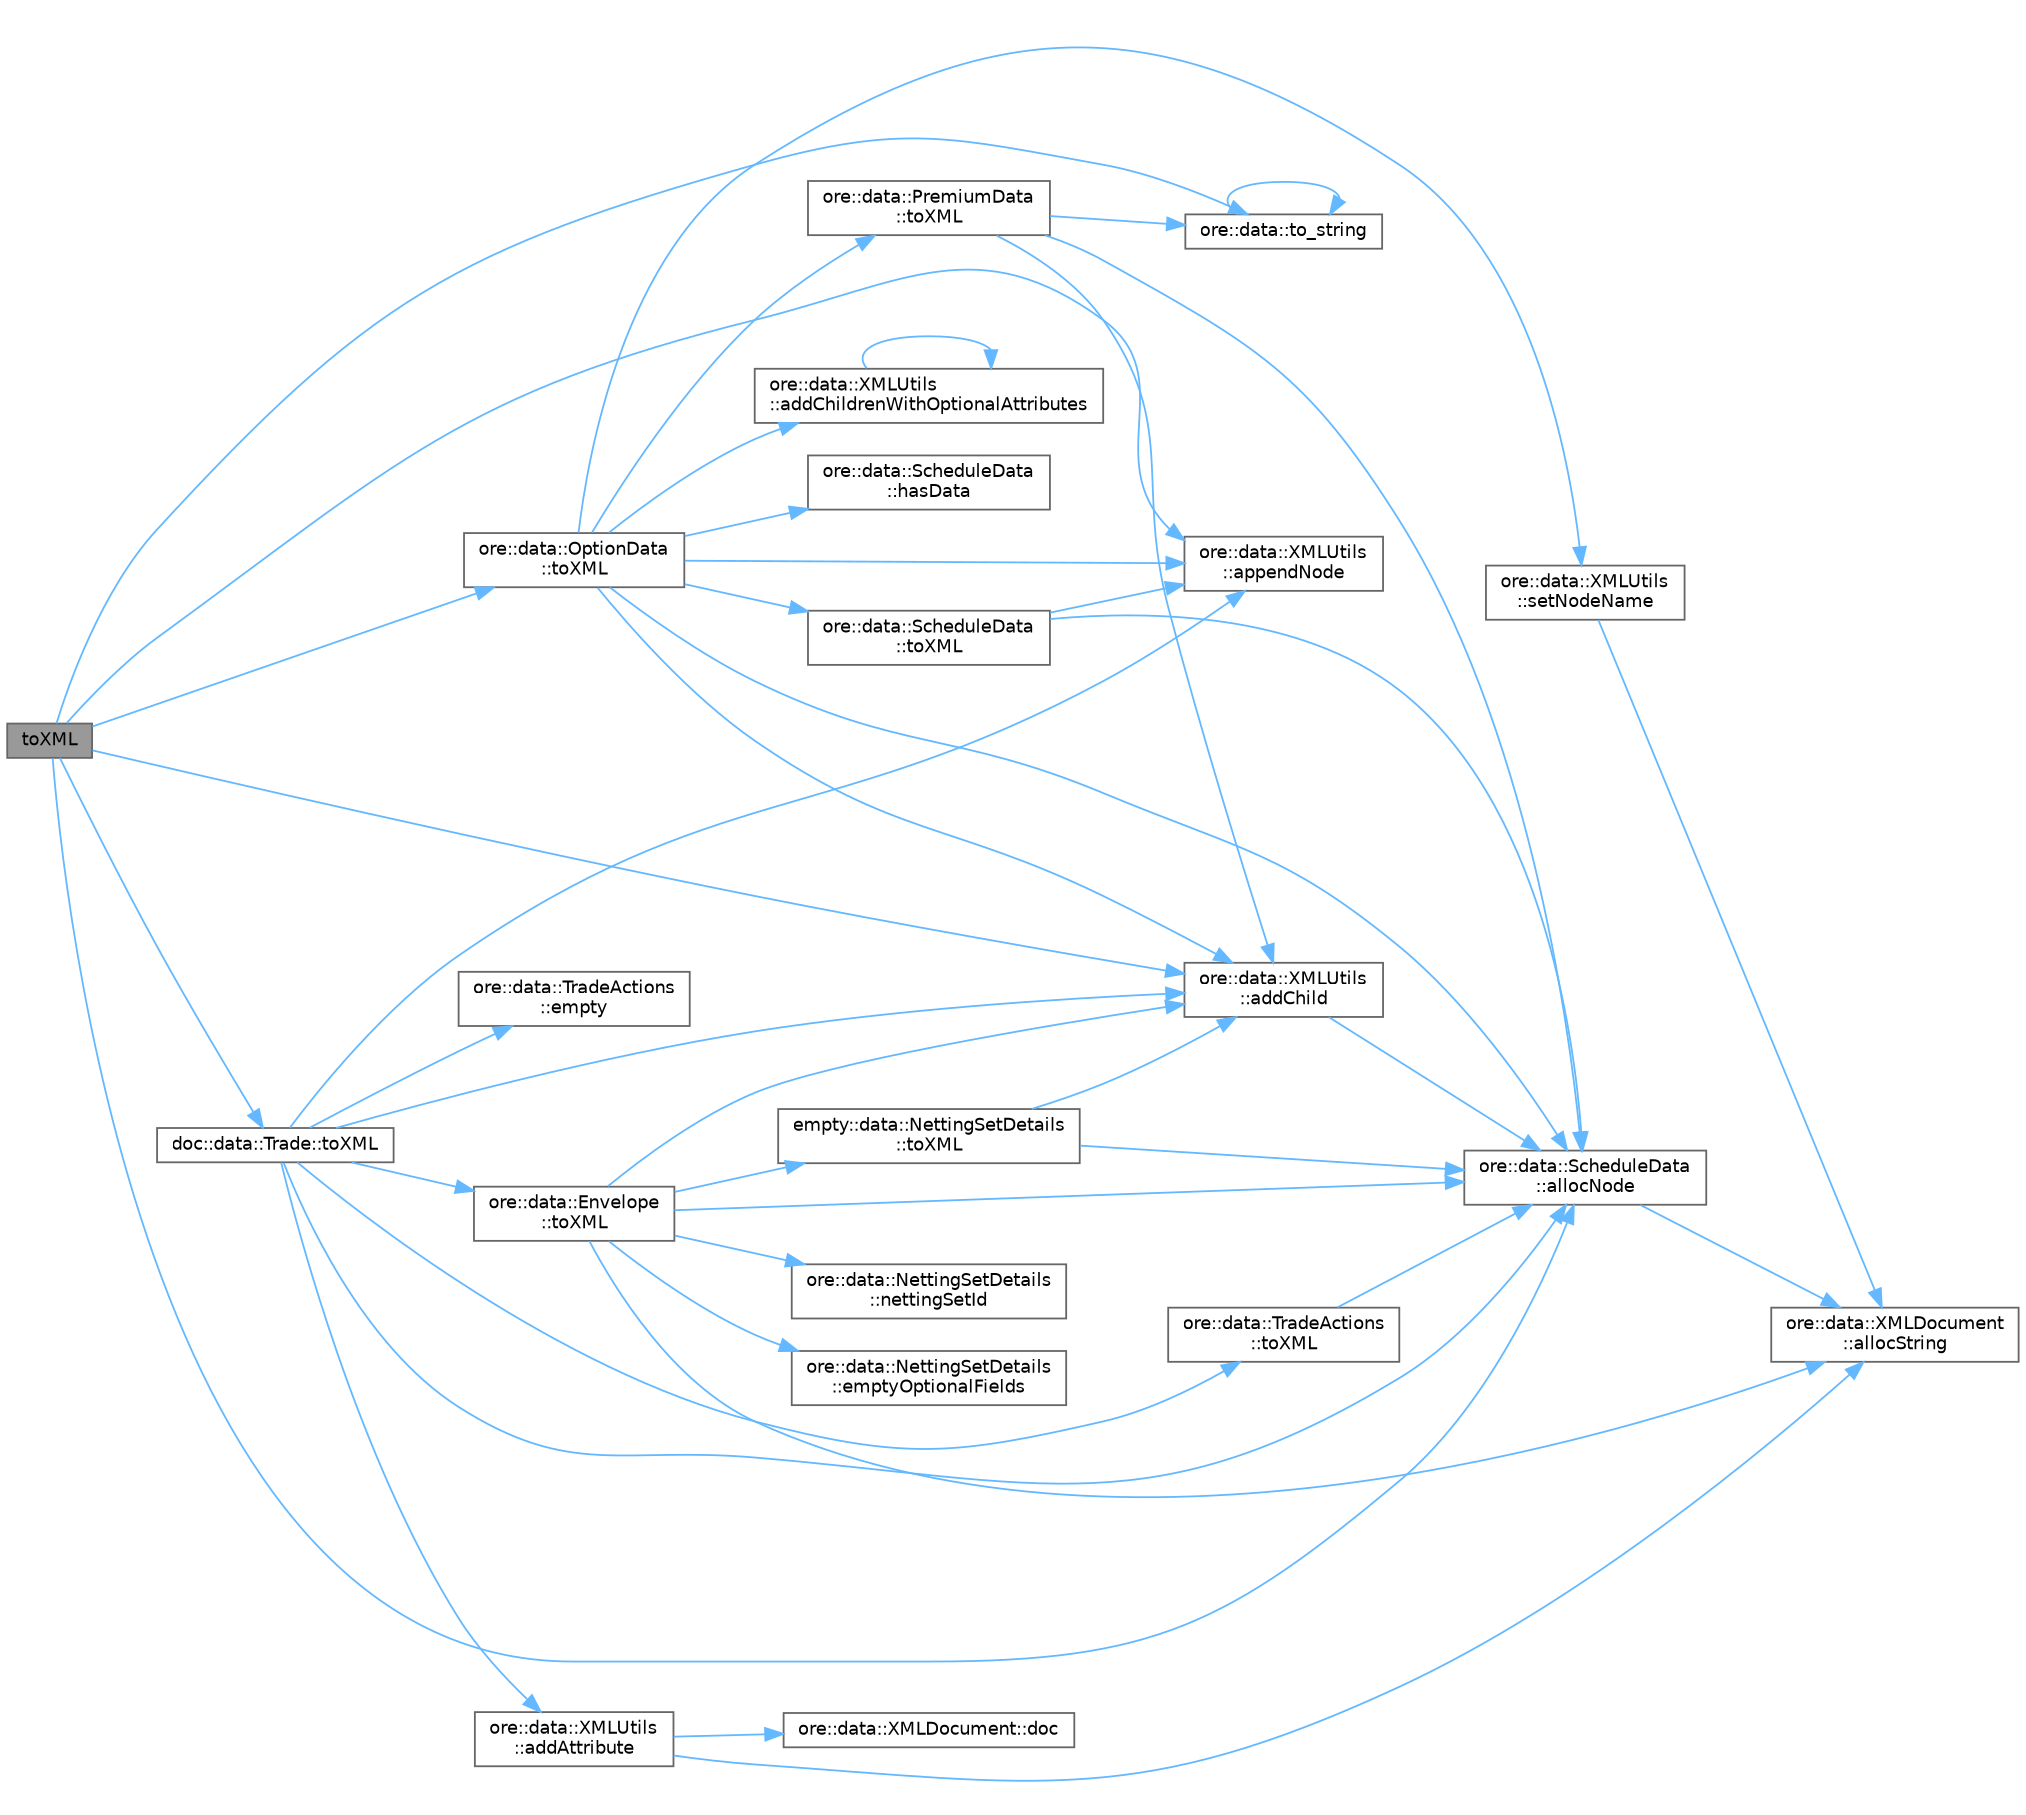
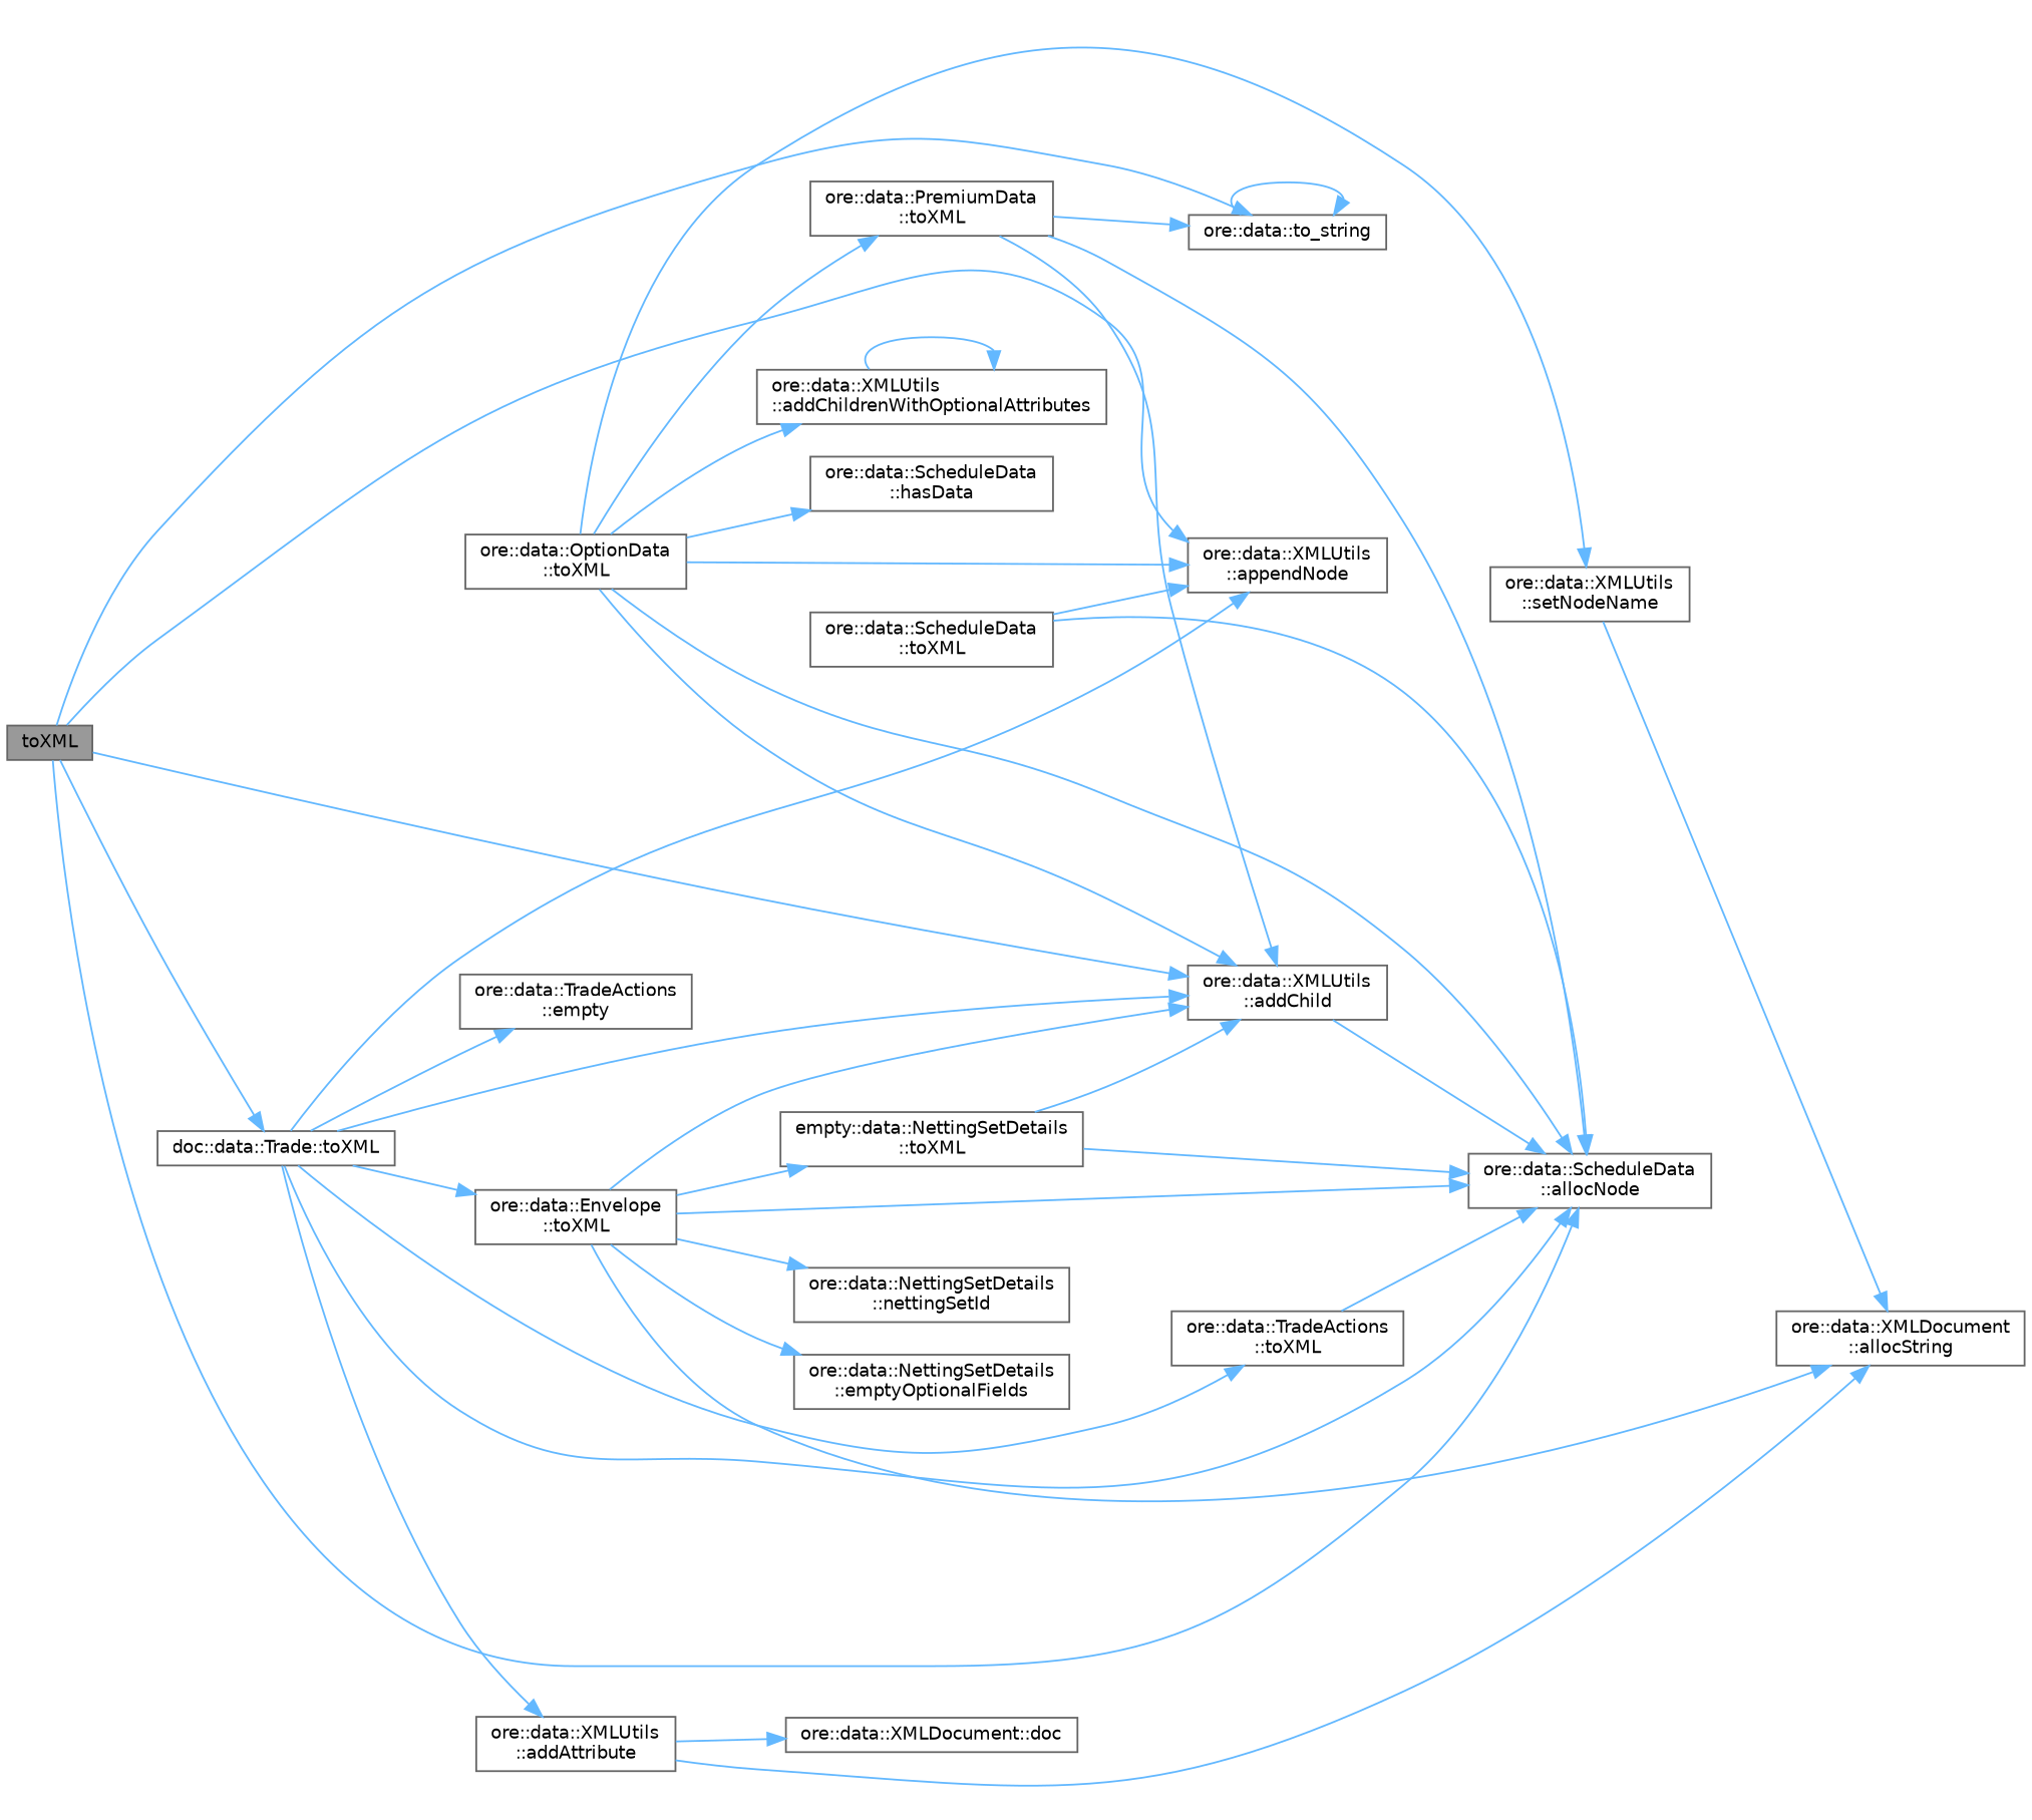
  digraph {
    rankdir=LR
    node [color=grey40 fillcolor=white fontname=Helvetica fontsize=10 shape=box style=filled]
    edge [color=steelblue1 fontname=Helvetica fontsize=10 labelfontname=Helvetica labelfontsize=10 style=solid]
    n1 [color=gray40 fillcolor=grey60 fontcolor=black height=0.2 label=toXML width=0.4]
    n2 [height=0.2 label="ore::data::XMLUtils\l::addChild" width=0.4]
    n3 [height=0.2 label="ore::data::ScheduleData\l::allocNode" width=0.4]
    n4 [height=0.2 label="ore::data::XMLUtils\l::appendNode" width=0.4]
    n5 [height=0.2 label="ore::data::to_string" width=0.4]
    n6 [height=0.2 label="ore::data::OptionData\l::toXML" width=0.4]
    n7 [height=0.2 label="doc::data::Trade::toXML" width=0.4]
    n8 [height=0.2 label="ore::data::XMLDocument\l::allocString" width=0.4]
    n9 [height=0.2 label="ore::data::XMLUtils\l::addChildrenWithOptionalAttributes" width=0.4]
    n10 [height=0.2 label="ore::data::ScheduleData\l::hasData" width=0.4]
    n11 [height=0.2 label="ore::data::XMLUtils\l::setNodeName" width=0.4]
    n12 [height=0.2 label="ore::data::PremiumData\l::toXML" width=0.4]
    n13 [height=0.2 label="ore::data::ScheduleData\l::toXML" width=0.4]
    n14 [height=0.2 label="ore::data::XMLUtils\l::addAttribute" width=0.4]
    n15 [height=0.2 label="ore::data::TradeActions\l::empty" width=0.4]
    n16 [height=0.2 label="ore::data::Envelope\l::toXML" width=0.4]
    n17 [height=0.2 label="ore::data::TradeActions\l::toXML" width=0.4]
    n18 [height=0.2 label="ore::data::XMLDocument::doc" width=0.4]
    n19 [height=0.2 label="ore::data::NettingSetDetails\l::emptyOptionalFields" width=0.4]
    n20 [height=0.2 label="ore::data::NettingSetDetails\l::nettingSetId" width=0.4]
    n21 [height=0.2 label="empty::data::NettingSetDetails\l::toXML" width=0.4]
    n1 -> n2
    n1 -> n3
    n1 -> n4
    n1 -> n5
-   n1 -> n6
    n1 -> n7
    n2 -> n3
-   n3 -> n8
    n5 -> n5
    n6 -> n2
    n6 -> n3
    n6 -> n4
    n6 -> n9
    n6 -> n10
    n6 -> n11
    n6 -> n12
-   n6 -> n13
    n7 -> n2
    n7 -> n3
    n7 -> n4
    n7 -> n14
    n7 -> n15
    n7 -> n16
    n7 -> n17
    n9 -> n9
    n11 -> n8
    n12 -> n2
    n12 -> n3
    n12 -> n5
    n13 -> n3
    n13 -> n4
    n14 -> n8
    n14 -> n18
    n16 -> n2
    n16 -> n3
    n16 -> n8
    n16 -> n19
    n16 -> n20
    n16 -> n21
    n17 -> n3
    n21 -> n2
    n21 -> n3
  }
